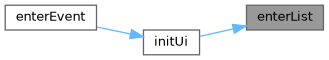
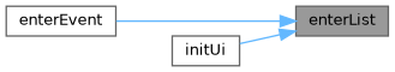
  digraph {
    rankdir=RL
    node [color=grey40 fillcolor=white fontname=Helvetica fontsize=10 shape=box style=filled]
    edge [color=steelblue1 dir=back fontname=Helvetica fontsize=10 labelfontname=Helvetica labelfontsize=10 style=solid]
    n1 [color=gray40 fillcolor=grey60 fontcolor=black height=0.2 label=enterList width=0.4]
    n2 [height=0.2 label=enterEvent width=0.4]
    n3 [height=0.2 label=initUi width=0.4]
-   n3 -> n2
+   n1 -> n2
    n1 -> n3
  }
